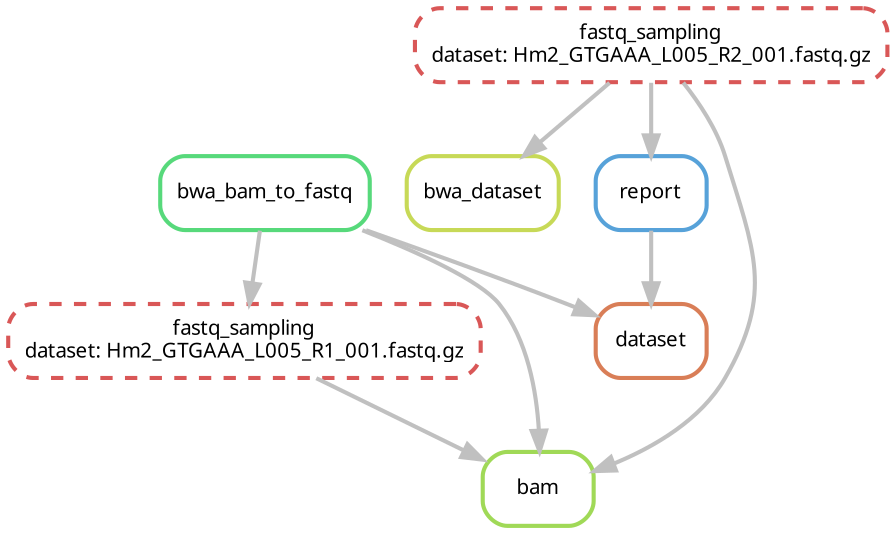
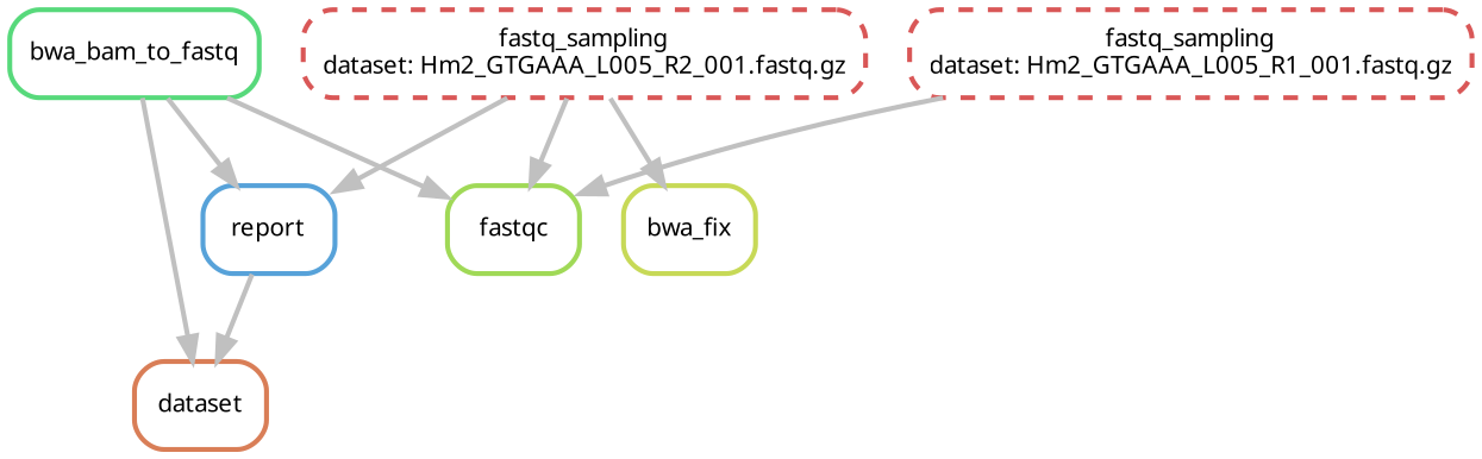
  digraph {
    bgcolor=white
    node [color="0.00 0.6 0.85" fontname=sans fontsize=10 penwidth=2 shape=box style=rounded]
    edge [color=grey penwidth=2]
    n1 [color="0.05 0.6 0.85" label=dataset]
    n2 [label="fastq_sampling\ndataset: Hm2_GTGAAA_L005_R1_001.fastq.gz" style="rounded,dashed"]
-   n3 [color="0.24 0.6 0.85" label=bam]
-   n4 [color="0.19 0.6 0.85" label=bwa_dataset]
+   n3 [color="0.24 0.6 0.85" label=fastqc]
+   n4 [color="0.19 0.6 0.85" label=bwa_fix]
    n5 [color="0.38 0.6 0.85" label=bwa_bam_to_fastq]
    n6 [color="0.57 0.6 0.85" label=report]
    n7 [label="fastq_sampling\ndataset: Hm2_GTGAAA_L005_R2_001.fastq.gz" style="rounded,dashed"]
    n2 -> n3
    n5 -> n1
    n5 -> n3
-   n5 -> n2
+   n5 -> n6
    n6 -> n1
    n7 -> n3
    n7 -> n4
    n7 -> n6
  }
